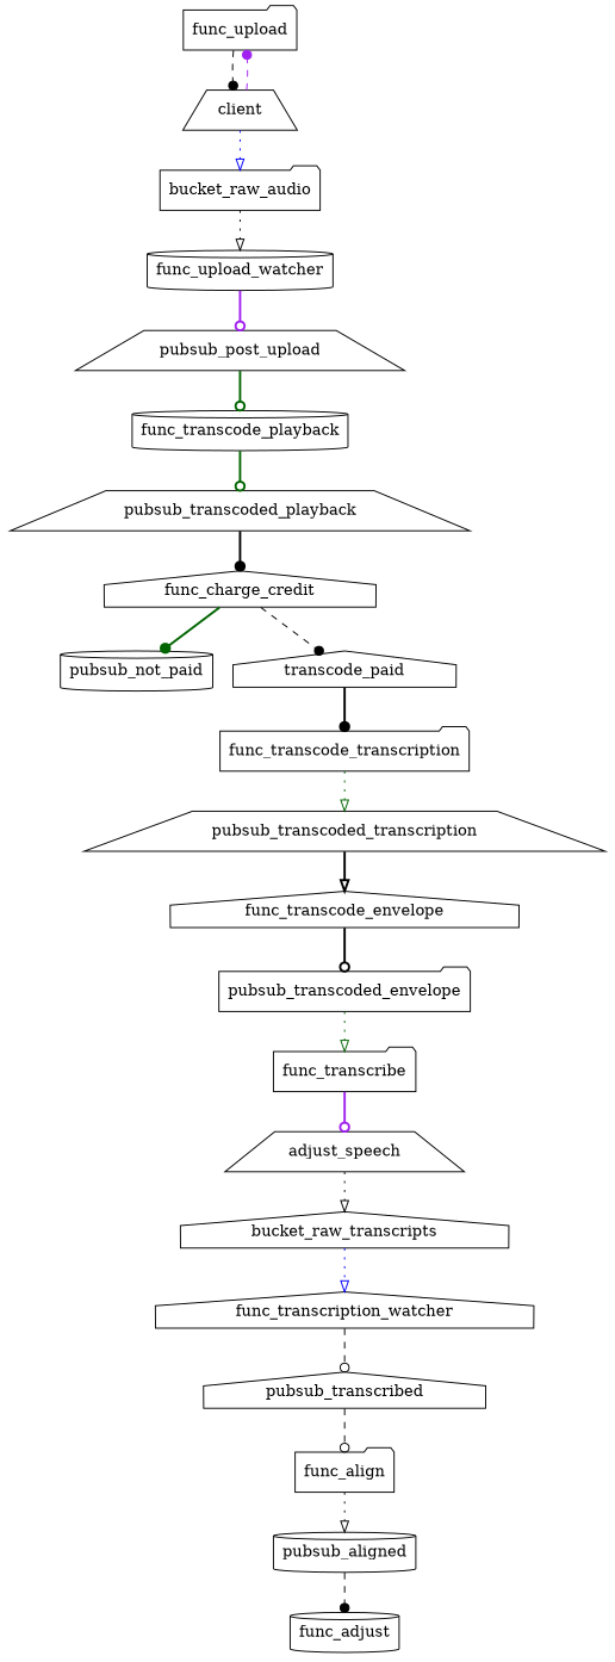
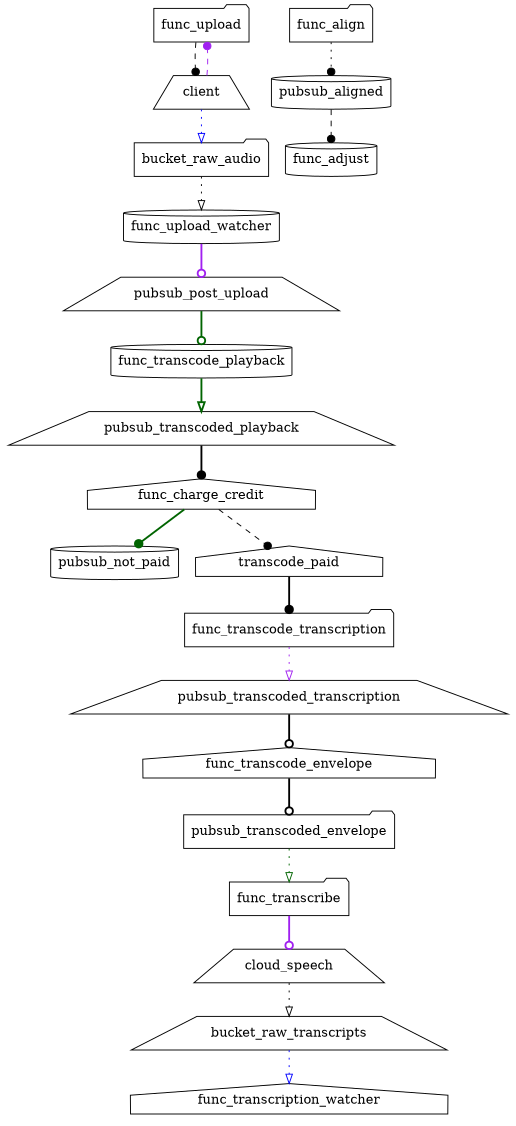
  digraph {
    node [shape=folder]
    edge [arrowhead=onormal color=black style=bold]
    func_upload
    client [shape=trapezium]
    bucket_raw_audio
    func_upload_watcher [shape=cylinder]
    pubsub_post_upload [shape=trapezium]
    func_transcode_playback [shape=cylinder]
    pubsub_transcoded_playback [shape=trapezium]
    func_charge_credit [shape=house]
    pubsub_not_paid [shape=cylinder]
    n10 [label=transcode_paid shape=house]
    func_transcode_transcription
    pubsub_transcoded_transcription [shape=trapezium]
    func_transcode_envelope [shape=house]
    pubsub_transcoded_envelope
    func_transcribe
-   cloud_speech [shape=trapezium label=adjust_speech]
-   bucket_raw_transcripts [shape=house]
+   cloud_speech [shape=trapezium]
+   bucket_raw_transcripts [shape=trapezium]
    func_transcription_watcher [shape=house]
-   pubsub_transcribed [shape=house]
    func_align
    pubsub_aligned [shape=cylinder]
    func_adjust [shape=cylinder]
    func_upload -> client [arrowhead=dot style=dashed]
    client -> func_upload [arrowhead=dot color=purple style=dashed]
    client -> bucket_raw_audio [color=blue style=dotted]
    bucket_raw_audio -> func_upload_watcher [style=dotted]
    func_upload_watcher -> pubsub_post_upload [arrowhead=odot color=purple]
    pubsub_post_upload -> func_transcode_playback [arrowhead=odot color=darkgreen]
-   func_transcode_playback -> pubsub_transcoded_playback [arrowhead=odot color=darkgreen]
+   func_transcode_playback -> pubsub_transcoded_playback [color=darkgreen]
    pubsub_transcoded_playback -> func_charge_credit [arrowhead=dot]
    func_charge_credit -> pubsub_not_paid [arrowhead=dot color=darkgreen]
    func_charge_credit -> n10 [arrowhead=dot style=dashed]
    n10 -> func_transcode_transcription [arrowhead=dot]
-   func_transcode_transcription -> pubsub_transcoded_transcription [color=darkgreen style=dotted]
-   pubsub_transcoded_transcription -> func_transcode_envelope
+   func_transcode_transcription -> pubsub_transcoded_transcription [color=purple style=dotted]
+   pubsub_transcoded_transcription -> func_transcode_envelope [arrowhead=odot]
    func_transcode_envelope -> pubsub_transcoded_envelope [arrowhead=odot]
    pubsub_transcoded_envelope -> func_transcribe [color=darkgreen style=dotted]
    func_transcribe -> cloud_speech [arrowhead=odot color=purple]
    cloud_speech -> bucket_raw_transcripts [style=dotted]
    bucket_raw_transcripts -> func_transcription_watcher [color=blue style=dotted]
-   func_transcription_watcher -> pubsub_transcribed [arrowhead=odot style=dashed]
-   pubsub_transcribed -> func_align [arrowhead=odot style=dashed]
-   func_align -> pubsub_aligned [style=dotted]
+   func_align -> pubsub_aligned [arrowhead=dot style=dotted]
    pubsub_aligned -> func_adjust [arrowhead=dot style=dashed]
  }
